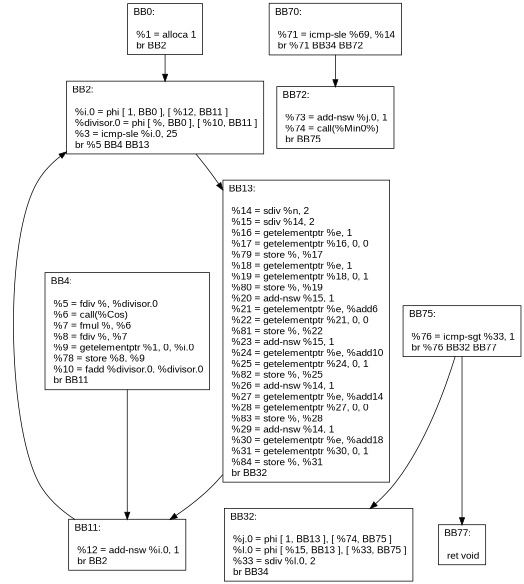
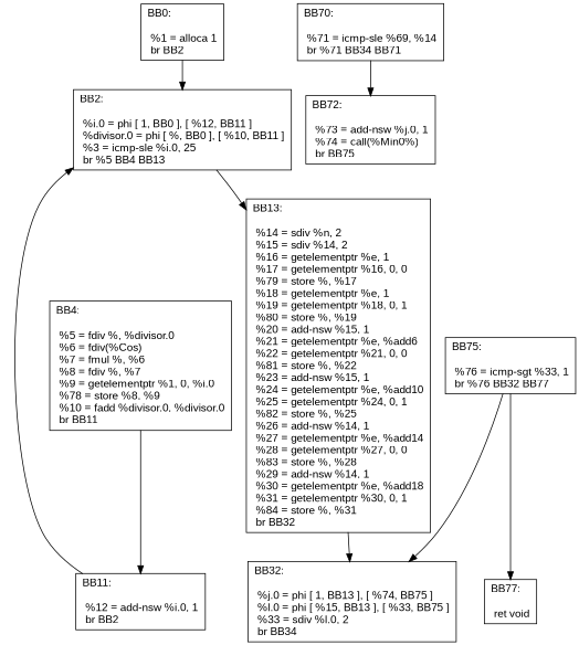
  digraph {
    fontname="Liberation Sans"
    node [fontname="Liberation Sans" shape=record]
    edge [fontname="Liberation Sans"]
    n1 [label="{BB0:\l\l  %1 = alloca 1\l br  BB2\l}"]
    n2 [label="{BB2:\l\l  %i.0 = phi [ 1, BB0 ], [  %12, BB11 ]\l %divisor.0 = phi [  %, BB0 ], [  %10, BB11 ]\l %3 = icmp-sle %i.0,  25\l br %5 BB4 BB13\l}"]
    n3 [label="{BB13:\l\l  %14 = sdiv %n,  2\l %15 = sdiv %14,  2\l %16 = getelementptr %e,  1\l %17 = getelementptr %16,  0,  0\l %79 = store %,  %17\l %18 = getelementptr %e,  1\l %19 = getelementptr %18,  0,  1\l %80 = store %,  %19\l %20 = add-nsw %15,  1\l %21 = getelementptr %e,  %add6\l %22 = getelementptr %21,  0,  0\l %81 = store %,  %22\l %23 = add-nsw %15,  1\l %24 = getelementptr %e,  %add10\l %25 = getelementptr %24,  0,  1\l %82 = store %,  %25\l %26 = add-nsw %14,  1\l %27 = getelementptr %e,  %add14\l %28 = getelementptr %27,  0,  0\l %83 = store %,  %28\l %29 = add-nsw %14,  1\l %30 = getelementptr %e,  %add18\l %31 = getelementptr %30,  0,  1\l %84 = store %,  %31\l br  BB32\l}"]
-   n4 [label="{BB4:\l\l  %5 = fdiv %,  %divisor.0\l %6 = call(%Cos)\l %7 = fmul %,  %6\l %8 = fdiv %,  %7\l %9 = getelementptr %1,  0,  %i.0\l %78 = store %8,  %9\l %10 = fadd %divisor.0,  %divisor.0\l br  BB11\l}"]
+   n4 [label="{BB4:\l\l  %5 = fdiv %,  %divisor.0\l %6 = fdiv(%Cos)\l %7 = fmul %,  %6\l %8 = fdiv %,  %7\l %9 = getelementptr %1,  0,  %i.0\l %78 = store %8,  %9\l %10 = fadd %divisor.0,  %divisor.0\l br  BB11\l}"]
    n5 [label="{BB11:\l\l  %12 = add-nsw %i.0,  1\l br  BB2\l}"]
    n6 [label="{BB32:\l\l  %j.0 = phi [ 1, BB13 ], [  %74, BB75 ]\l %l.0 = phi [  %15, BB13 ], [  %33, BB75 ]\l %33 = sdiv %l.0,  2\l br  BB34\l}"]
-   n7 [label="{BB70:\l\l  %71 = icmp-sle %69,  %14\l br %71 BB34 BB72\l}"]
+   n7 [label="{BB70:\l\l  %71 = icmp-sle %69,  %14\l br %71 BB34 BB71\l}"]
    n8 [label="{BB72:\l\l  %73 = add-nsw %j.0,  1\l %74 = call(%Min0%)\l br  BB75\l}"]
    n9 [label="{BB75:\l\l  %76 = icmp-sgt %33,  1\l br %76 BB32 BB77\l}"]
    n10 [label="{BB77:\l\l  ret void\l}"]
    n1 -> n2
    n2 -> n3
-   n3 -> n5
+   n3 -> n6
    n4 -> n5
    n5 -> n2
    n7 -> n8
    n9 -> n6
    n9 -> n10
  }
